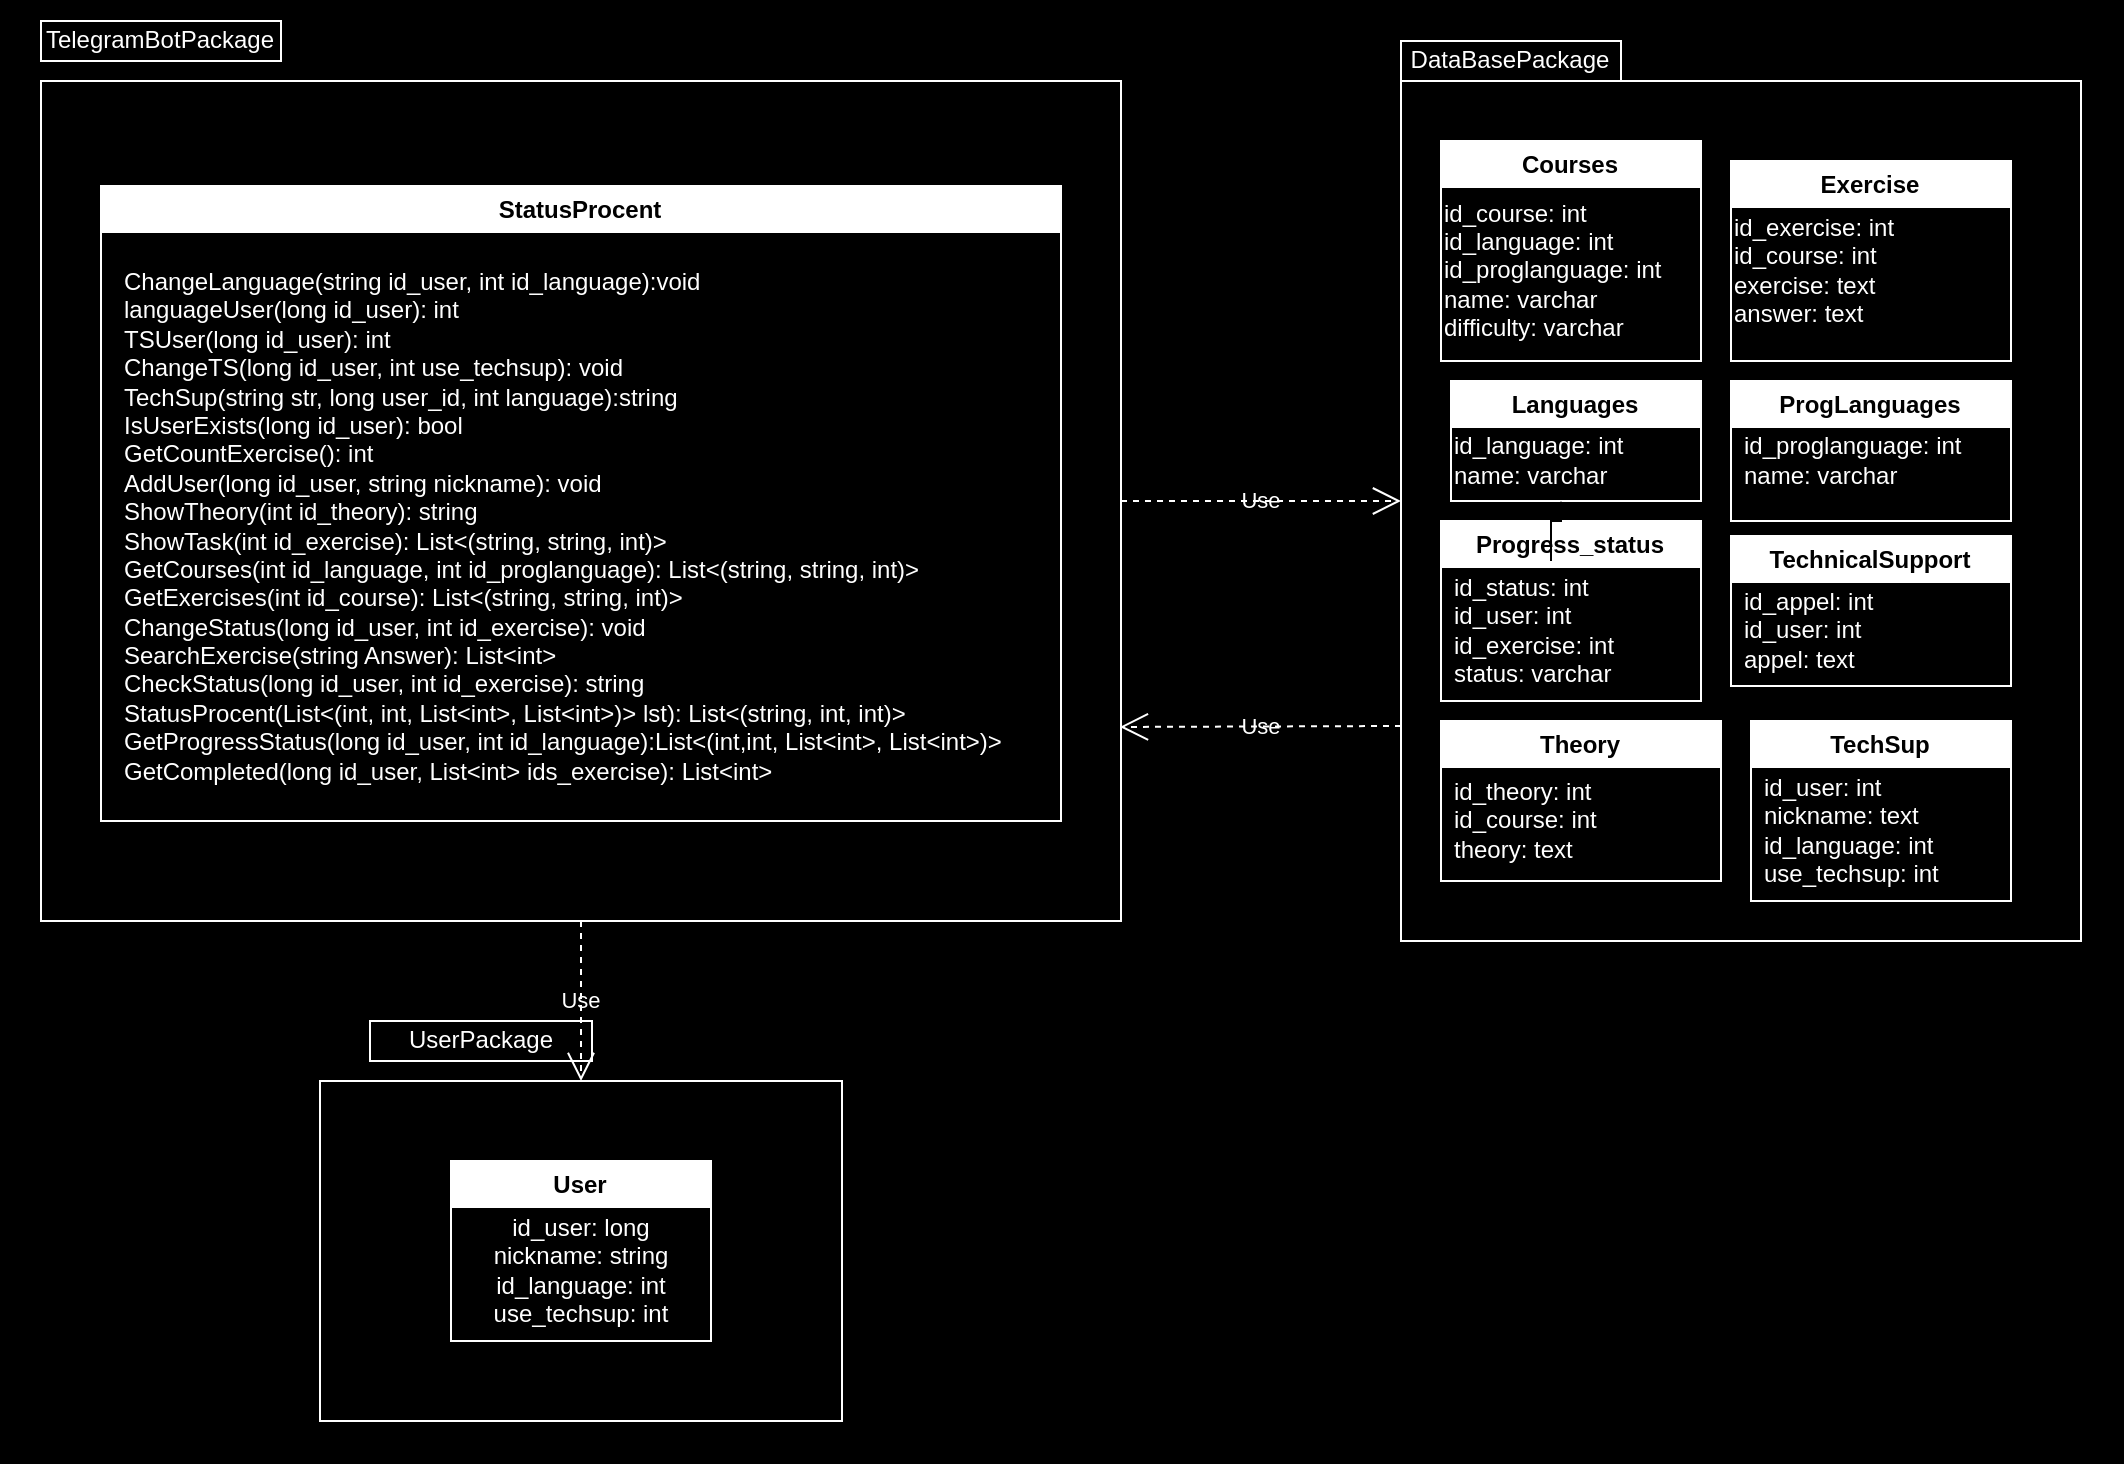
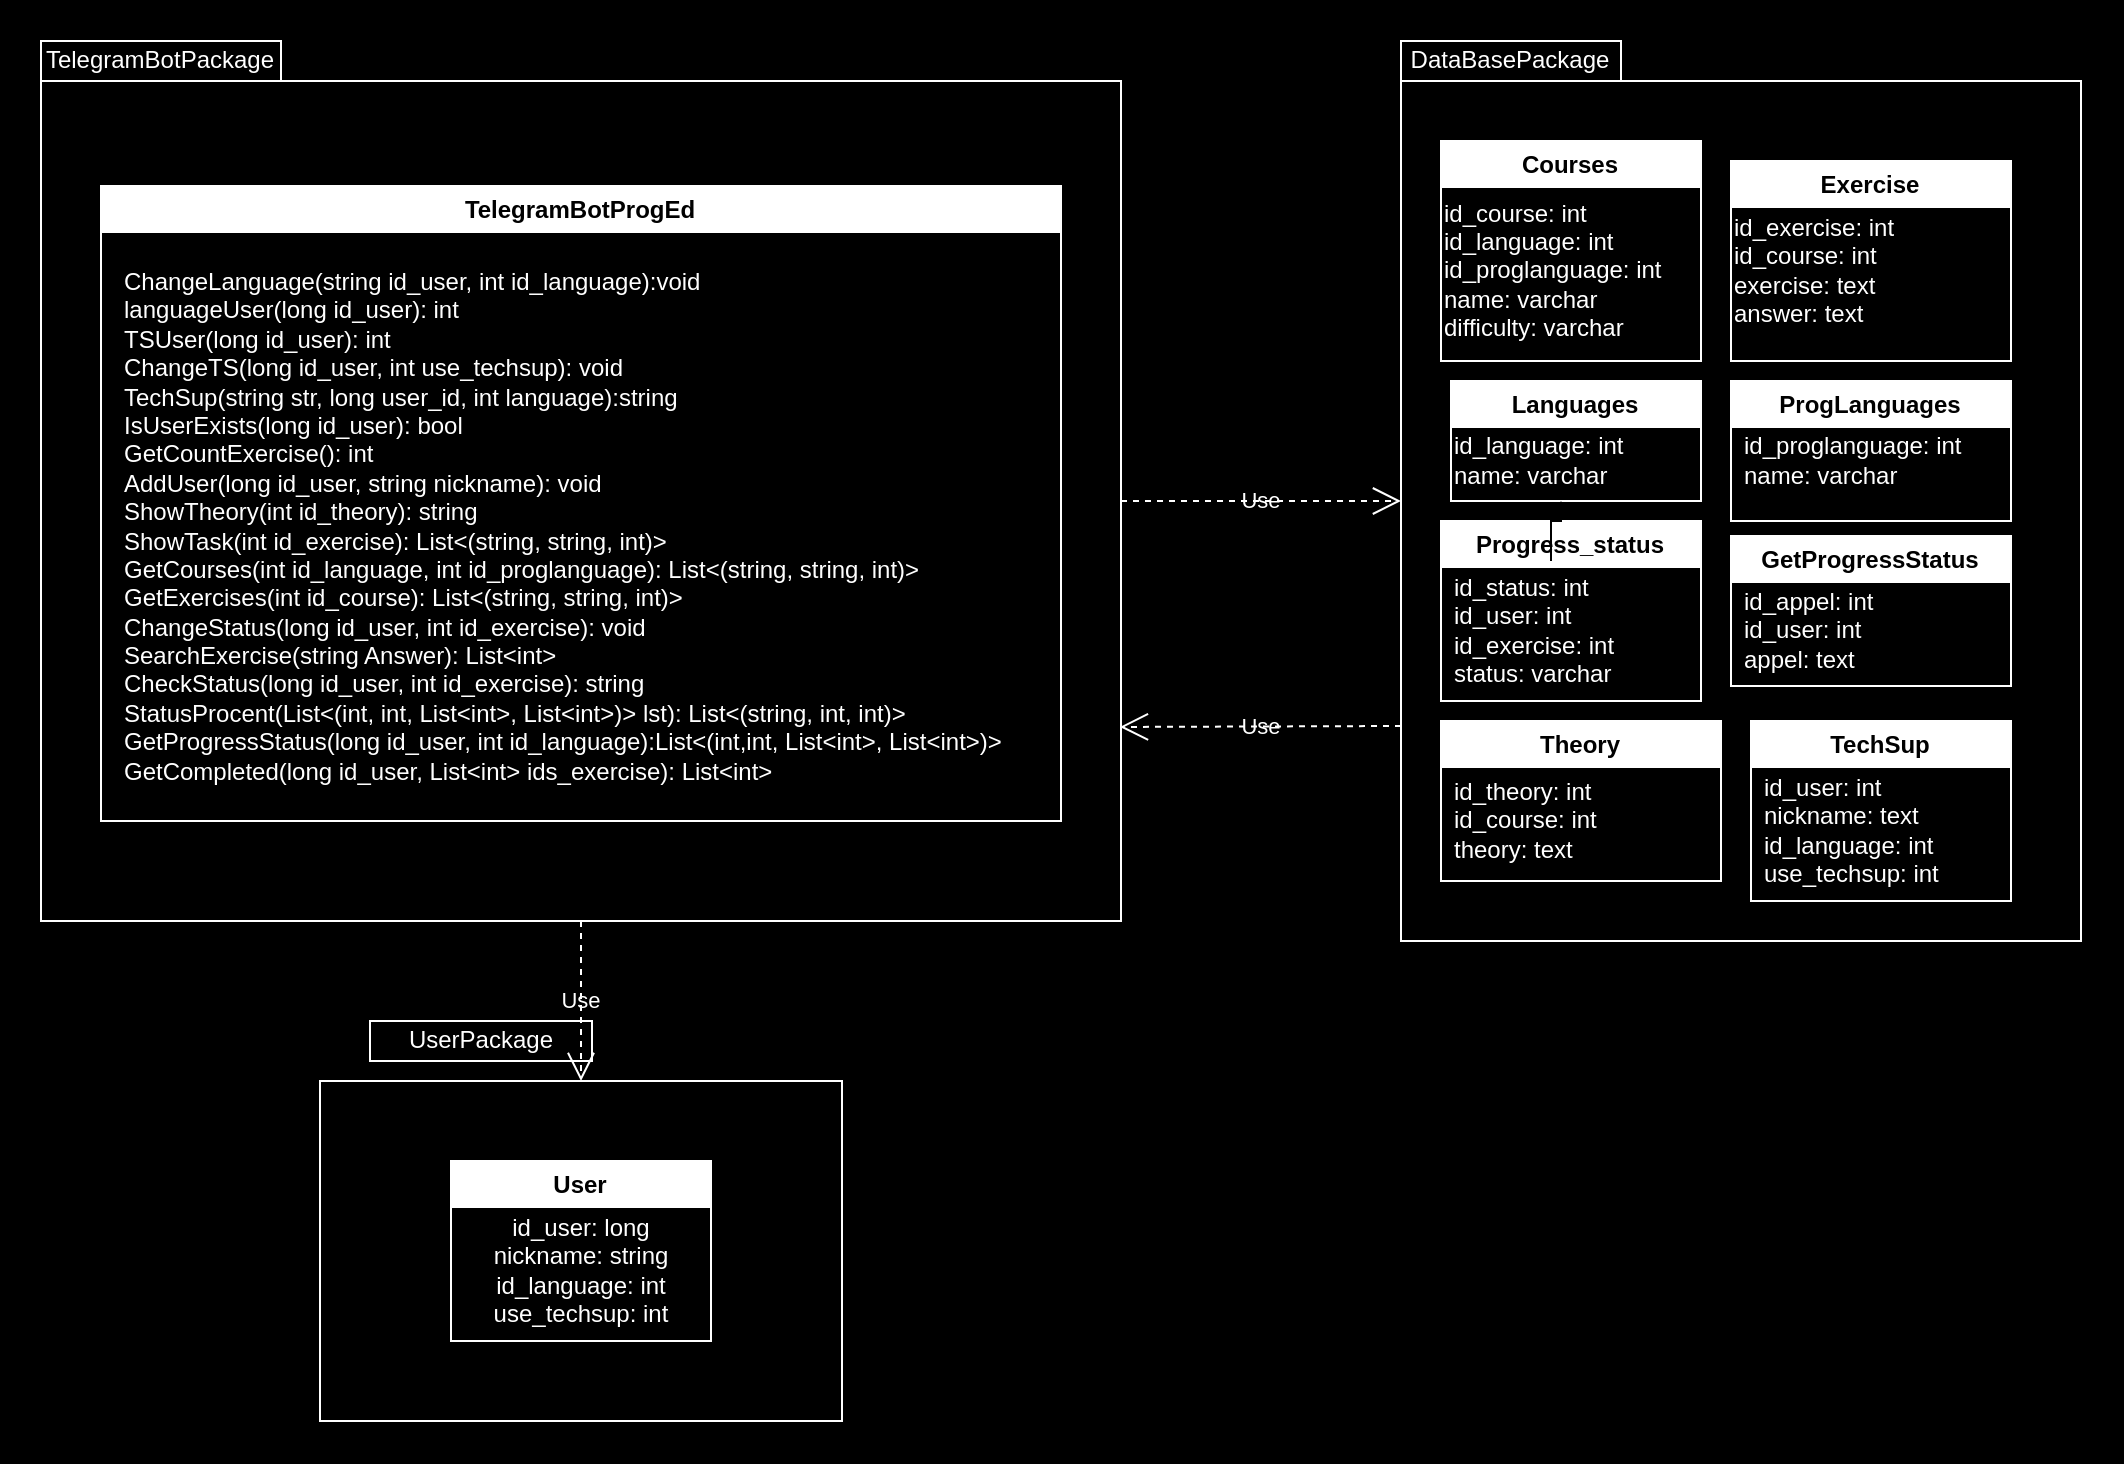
  <mxCell id="0" />
  <mxCell id="1" parent="0" />
  <mxCell id="2" value="" style="rounded=0;whiteSpace=wrap;html=1;fontColor=#FFFFFF;strokeColor=#FFFFFF;fillColor=#000000;" parent="1" vertex="1"><mxGeometry x="700" y="40" width="340" height="430" as="geometry" /></mxCell>
  <mxCell id="3" value="" style="rounded=0;whiteSpace=wrap;html=1;fontColor=#FFFFFF;strokeColor=#FFFFFF;fillColor=#000000;" parent="1" vertex="1"><mxGeometry x="20" y="40" width="540" height="420" as="geometry" /></mxCell>
- <mxCell id="4" value="TelegramBotPackage" style="whiteSpace=wrap;html=1;fontColor=#FFFFFF;strokeColor=#FFFFFF;fillColor=#000000;" parent="1" vertex="1"><mxGeometry x="20" y="10" width="120" height="20" as="geometry" /></mxCell>
+ <mxCell id="4" value="TelegramBotPackage" style="whiteSpace=wrap;html=1;fontColor=#FFFFFF;strokeColor=#FFFFFF;fillColor=#000000;" parent="1" vertex="1"><mxGeometry x="20" y="20" width="120" height="20" as="geometry" /></mxCell>
  <mxCell id="5" value="DataBasePackage" style="whiteSpace=wrap;html=1;fontColor=#FFFFFF;strokeColor=#FFFFFF;fillColor=#000000;" parent="1" vertex="1"><mxGeometry x="700" y="20" width="110" height="20" as="geometry" /></mxCell>
  <mxCell id="6" value="" style="rounded=0;whiteSpace=wrap;html=1;fontColor=#FFFFFF;strokeColor=#FFFFFF;fillColor=#000000;" parent="1" vertex="1"><mxGeometry x="159.5" y="540" width="261" height="170" as="geometry" /></mxCell>
  <mxCell id="7" value="UserPackage" style="whiteSpace=wrap;html=1;fontColor=#FFFFFF;strokeColor=#FFFFFF;fillColor=#000000;" parent="1" vertex="1"><mxGeometry x="184.5" y="510" width="111" height="20" as="geometry" /></mxCell>
  <mxCell id="8" value="Exercise" style="swimlane;fontColor=#000000;strokeColor=#FFFFFF;" parent="1" vertex="1"><mxGeometry x="865" y="80" width="140" height="100" as="geometry" /></mxCell>
  <mxCell id="9" value="id_exercise: int&lt;br&gt;id_course: int&lt;br&gt;exercise: text&lt;br&gt;answer: text" style="text;html=1;align=left;verticalAlign=middle;resizable=0;points=[];autosize=1;strokeColor=none;fillColor=none;fontColor=#FFFFFF;" parent="8" vertex="1"><mxGeometry y="20" width="100" height="70" as="geometry" /></mxCell>
  <mxCell id="10" value="ProgLanguages" style="swimlane;fontColor=#000000;strokeColor=#FFFFFF;" parent="8" vertex="1"><mxGeometry y="110" width="140" height="70" as="geometry" /></mxCell>
  <mxCell id="11" value="id_proglanguage: int&lt;br&gt;name: varchar" style="text;html=1;align=left;verticalAlign=middle;resizable=0;points=[];autosize=1;strokeColor=none;fillColor=none;fontColor=#FFFFFF;" parent="10" vertex="1"><mxGeometry x="5" y="20" width="130" height="40" as="geometry" /></mxCell>
  <mxCell id="12" value="Courses" style="swimlane;fontColor=#000000;strokeColor=#FFFFFF;" parent="10" vertex="1"><mxGeometry x="-145" y="-120" width="130" height="110" as="geometry"><mxRectangle x="500" y="360" width="90" height="30" as="alternateBounds" /></mxGeometry></mxCell>
  <mxCell id="13" value="id_course: int&lt;br&gt;id_language: int&lt;br&gt;id_proglanguage: int&lt;br&gt;name: varchar&lt;br&gt;difficulty: varchar" style="text;html=1;align=left;verticalAlign=middle;resizable=0;points=[];autosize=1;strokeColor=#FFFFFF;fillColor=none;fontColor=#FFFFFF;" parent="12" vertex="1"><mxGeometry y="20" width="130" height="90" as="geometry" /></mxCell>
  <mxCell id="14" value="Languages" style="swimlane;fontColor=#000000;strokeColor=#FFFFFF;" parent="1" vertex="1"><mxGeometry x="725" y="190" width="125" height="60" as="geometry" /></mxCell>
  <mxCell id="15" value="id_language: int&lt;br&gt;name: varchar" style="text;html=1;align=left;verticalAlign=middle;resizable=0;points=[];autosize=1;strokeColor=none;fillColor=none;fontColor=#FFFFFF;" parent="14" vertex="1"><mxGeometry y="20" width="110" height="40" as="geometry" /></mxCell>
  <mxCell id="16" value="Progress_status" style="swimlane;fontColor=#000000;strokeColor=#FFFFFF;" parent="1" vertex="1"><mxGeometry x="720" y="260" width="130" height="90" as="geometry" /></mxCell>
  <mxCell id="17" value="id_status: int&lt;br&gt;id_user: int&lt;br&gt;id_exercise: int&lt;br&gt;status: varchar" style="text;html=1;align=left;verticalAlign=middle;resizable=0;points=[];autosize=1;strokeColor=none;fillColor=none;fontColor=#FFFFFF;" parent="16" vertex="1"><mxGeometry x="5" y="20" width="100" height="70" as="geometry" /></mxCell>
- <mxCell id="18" value="TechnicalSupport" style="swimlane;fontColor=#000000;strokeColor=#FFFFFF;" parent="1" vertex="1"><mxGeometry x="865" y="267.5" width="140" height="75" as="geometry" /></mxCell>
+ <mxCell id="18" value="GetProgressStatus" style="swimlane;fontColor=#000000;strokeColor=#FFFFFF;" parent="1" vertex="1"><mxGeometry x="865" y="267.5" width="140" height="75" as="geometry" /></mxCell>
  <mxCell id="19" value="id_appel: int&lt;br&gt;id_user: int&lt;br&gt;appel: text" style="text;html=1;align=left;verticalAlign=middle;resizable=0;points=[];autosize=1;strokeColor=none;fillColor=none;fontColor=#FFFFFF;" parent="18" vertex="1"><mxGeometry x="5" y="17.5" width="90" height="60" as="geometry" /></mxCell>
  <mxCell id="20" value="Theory" style="swimlane;fontColor=#000000;strokeColor=#FFFFFF;" parent="1" vertex="1"><mxGeometry x="720" y="360" width="140" height="80" as="geometry" /></mxCell>
  <mxCell id="21" value="id_theory: int&lt;br&gt;id_course: int&lt;br&gt;theory: text" style="text;html=1;align=left;verticalAlign=middle;resizable=0;points=[];autosize=1;strokeColor=none;fillColor=none;fontColor=#FFFFFF;" parent="20" vertex="1"><mxGeometry x="5" y="20" width="90" height="60" as="geometry" /></mxCell>
  <mxCell id="22" value="TechSup" style="swimlane;fontColor=#000000;strokeColor=#FFFFFF;" parent="1" vertex="1"><mxGeometry x="875" y="360" width="130" height="90" as="geometry" /></mxCell>
  <mxCell id="23" value="id_user: int&lt;br&gt;nickname: text&lt;br&gt;id_language: int&lt;br&gt;use_techsup: int" style="text;html=1;align=left;verticalAlign=middle;resizable=0;points=[];autosize=1;strokeColor=none;fillColor=none;fontColor=#FFFFFF;" parent="22" vertex="1"><mxGeometry x="5" y="20" width="110" height="70" as="geometry" /></mxCell>
  <mxCell id="24" value="User" style="swimlane;fontColor=#000000;strokeColor=#FFFFFF;" parent="1" vertex="1"><mxGeometry x="225" y="580" width="130" height="90" as="geometry" /></mxCell>
  <mxCell id="25" value="id_user: long&lt;br&gt;nickname: string&lt;br&gt;id_language: int&lt;br&gt;use_techsup: int" style="text;html=1;align=center;verticalAlign=middle;resizable=0;points=[];autosize=1;strokeColor=none;fillColor=none;fontColor=#FFFFFF;" parent="24" vertex="1"><mxGeometry x="10" y="20" width="110" height="70" as="geometry" /></mxCell>
- <mxCell id="26" value="StatusProcent" style="swimlane;fontColor=#000000;strokeColor=#FFFFFF;" parent="1" vertex="1"><mxGeometry x="50" y="92.5" width="480" height="317.5" as="geometry" /></mxCell>
+ <mxCell id="26" value="TelegramBotProgEd" style="swimlane;fontColor=#000000;strokeColor=#FFFFFF;" parent="1" vertex="1"><mxGeometry x="50" y="92.5" width="480" height="317.5" as="geometry" /></mxCell>
  <mxCell id="27" value="ChangeLanguage(string id_user, int id_language):void&lt;br&gt;languageUser(long id_user): int&lt;br&gt;TSUser(long id_user): int&lt;br&gt;ChangeTS(long id_user, int use_techsup): void&lt;br&gt;TechSup(string str, long user_id, int language):string&lt;br&gt;IsUserExists(long id_user): bool&lt;br&gt;GetCountExercise(): int&lt;br&gt;AddUser(long id_user, string nickname): void&lt;br&gt;ShowTheory(int id_theory): string&lt;br&gt;ShowTask(int id_exercise): List&amp;lt;(string, string, int)&amp;gt;&lt;br&gt;GetCourses(int id_language, int id_proglanguage): List&amp;lt;(string, string, int)&amp;gt;&lt;br&gt;GetExercises(int id_course): List&amp;lt;(string, string, int)&amp;gt;&lt;br&gt;ChangeStatus(long id_user, int id_exercise): void&lt;br&gt;SearchExercise(string Answer): List&amp;lt;int&amp;gt;&lt;br&gt;CheckStatus(long id_user, int id_exercise): string&lt;br&gt;StatusProcent(List&amp;lt;(int, int, List&amp;lt;int&amp;gt;, List&amp;lt;int&amp;gt;)&amp;gt; lst): List&amp;lt;(string, int, int)&amp;gt;&lt;br&gt;GetProgressStatus(long id_user, int id_language):List&amp;lt;(int,int, List&amp;lt;int&amp;gt;, List&amp;lt;int&amp;gt;)&amp;gt;&lt;br&gt;GetCompleted(long id_user, List&amp;lt;int&amp;gt; ids_exercise):&amp;nbsp;List&amp;lt;int&amp;gt;" style="text;html=1;align=left;verticalAlign=middle;resizable=0;points=[];autosize=1;strokeColor=none;fillColor=none;fontColor=#FFFFFF;" parent="26" vertex="1"><mxGeometry x="10" y="35" width="460" height="270" as="geometry" /></mxCell>
  <mxCell id="28" value="Use" style="endArrow=open;endSize=12;dashed=1;html=1;rounded=0;exitX=0.5;exitY=1;exitDx=0;exitDy=0;entryX=0.5;entryY=0;entryDx=0;entryDy=0;fontColor=#FFFFFF;strokeColor=#FFFFFF;labelBackgroundColor=none;" parent="1" source="3" target="6" edge="1"><mxGeometry width="160" relative="1" as="geometry"><mxPoint x="450" y="500" as="sourcePoint" /><mxPoint x="610" y="500" as="targetPoint" /></mxGeometry></mxCell>
  <mxCell id="29" value="Use" style="endArrow=open;endSize=12;dashed=1;html=1;rounded=0;exitX=1;exitY=0.5;exitDx=0;exitDy=0;align=center;fontColor=#FFFFFF;strokeColor=#FFFFFF;labelBackgroundColor=none;" parent="1" source="3" edge="1"><mxGeometry width="160" relative="1" as="geometry"><mxPoint x="570" y="570" as="sourcePoint" /><mxPoint x="700" y="250" as="targetPoint" /></mxGeometry></mxCell>
  <mxCell id="30" value="Use" style="endArrow=open;endSize=12;dashed=1;html=1;rounded=0;exitX=0;exitY=0.75;exitDx=0;exitDy=0;entryX=0.999;entryY=0.769;entryDx=0;entryDy=0;entryPerimeter=0;fontColor=#FFFFFF;strokeColor=#FFFFFF;labelBackgroundColor=none;" parent="1" source="2" target="3" edge="1"><mxGeometry width="160" relative="1" as="geometry"><mxPoint x="600" y="580" as="sourcePoint" /><mxPoint x="760" y="580" as="targetPoint" /></mxGeometry></mxCell>
  <mxCell id="31" value="" style="edgeStyle=orthogonalEdgeStyle;rounded=0;orthogonalLoop=1;jettySize=auto;html=1;" parent="1" source="17" target="15" edge="1"><mxGeometry relative="1" as="geometry" /></mxCell>
